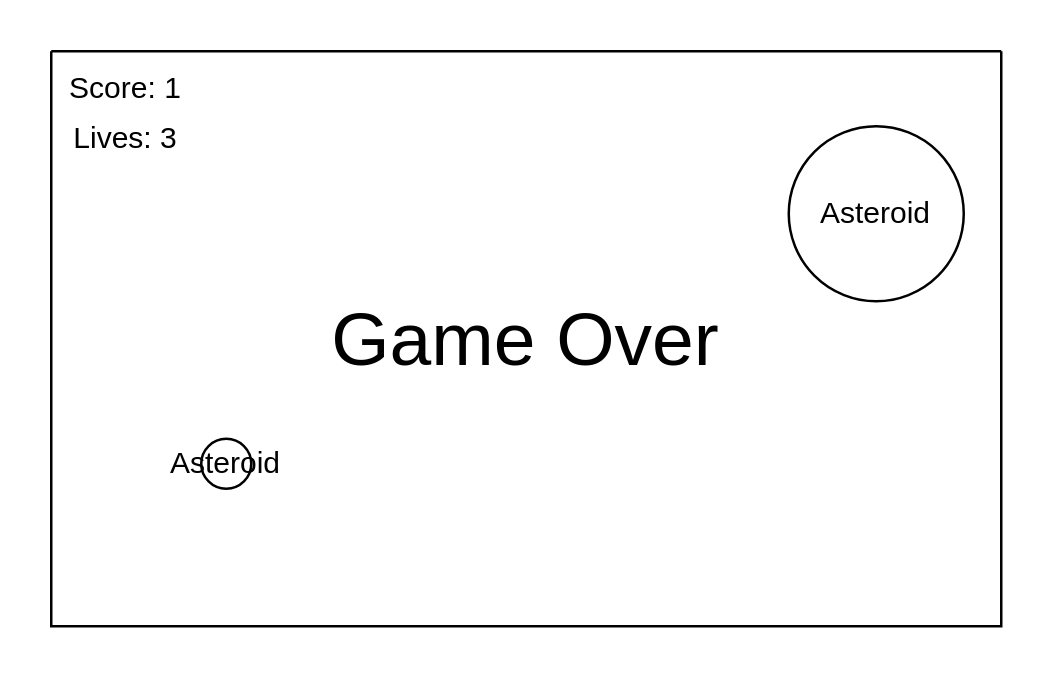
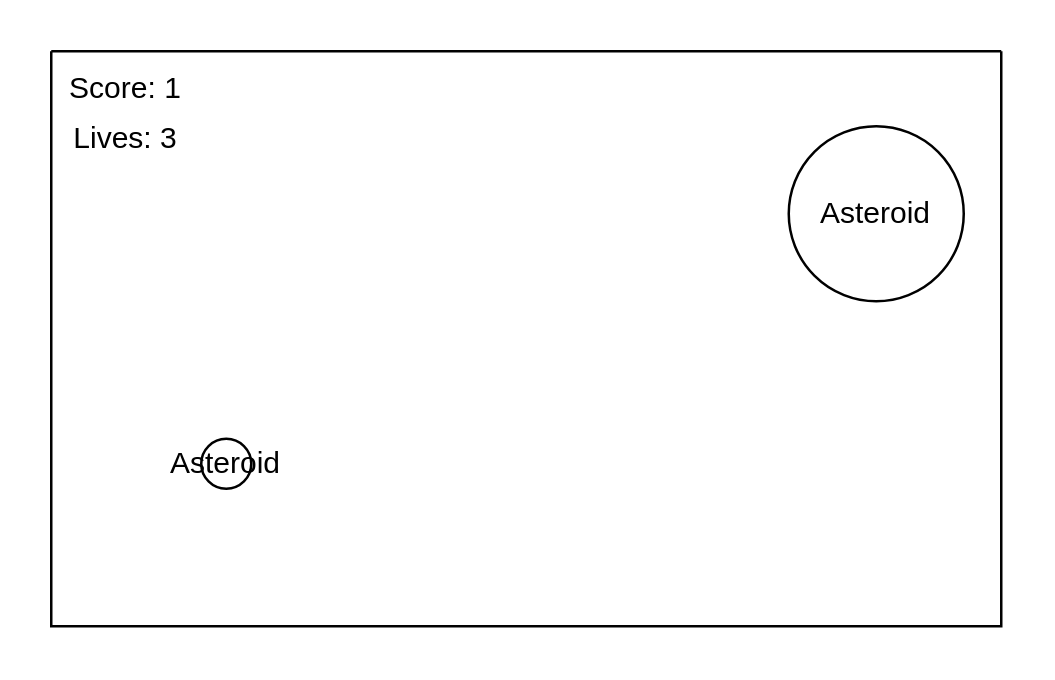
  <mxCell id="0" />
  <mxCell id="1" parent="0" />
  <mxCell id="2" value="" style="swimlane;startSize=0;" vertex="1" parent="1"><mxGeometry x="20" y="20" width="380" height="230" as="geometry" /></mxCell>
  <mxCell id="3" value="Score: 1" style="text;html=1;strokeColor=none;fillColor=none;align=center;verticalAlign=middle;whiteSpace=wrap;rounded=0;fontSize=12;" vertex="1" parent="2"><mxGeometry width="60" height="30" as="geometry" /></mxCell>
  <mxCell id="4" value="Asteroid" style="ellipse;whiteSpace=wrap;html=1;aspect=fixed;fontSize=12;" vertex="1" parent="2"><mxGeometry x="60" y="155" width="20" height="20" as="geometry" /></mxCell>
  <mxCell id="5" value="Lives: 3" style="text;html=1;strokeColor=none;fillColor=none;align=center;verticalAlign=middle;whiteSpace=wrap;rounded=0;fontSize=12;" vertex="1" parent="2"><mxGeometry y="20" width="60" height="30" as="geometry" /></mxCell>
  <mxCell id="6" value="Asteroid" style="ellipse;whiteSpace=wrap;html=1;aspect=fixed;fontSize=12;" vertex="1" parent="2"><mxGeometry x="295" y="30" width="70" height="70" as="geometry" /></mxCell>
- <mxCell id="7" value="Game Over" style="text;html=1;strokeColor=none;fillColor=none;align=center;verticalAlign=middle;whiteSpace=wrap;rounded=0;fontSize=30;" vertex="1" parent="2"><mxGeometry x="100" y="75" width="180" height="80" as="geometry" /></mxCell>
